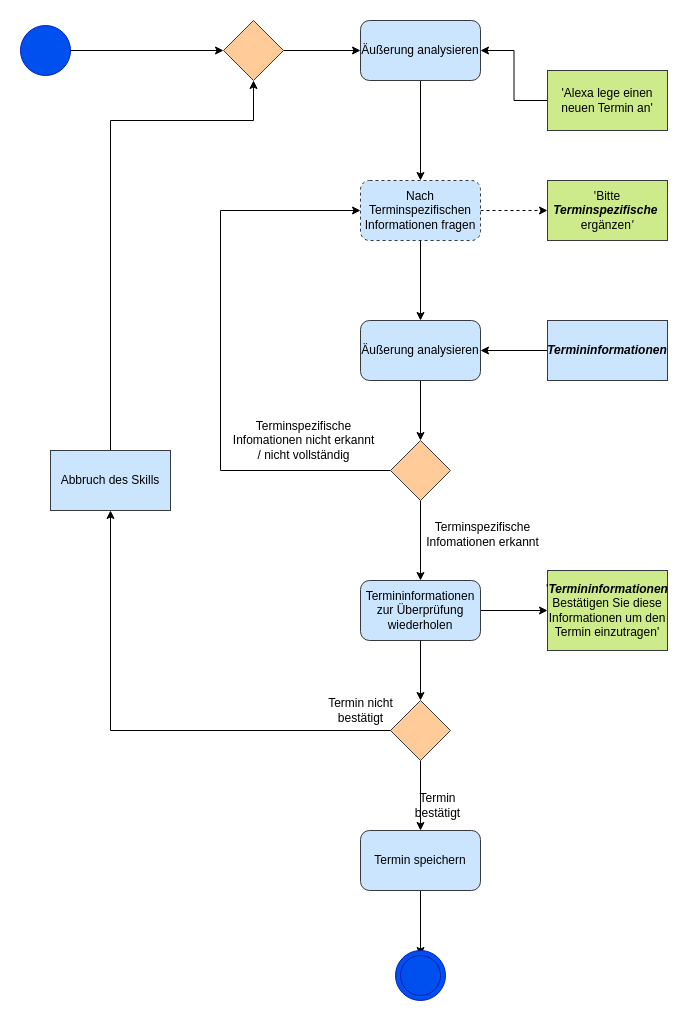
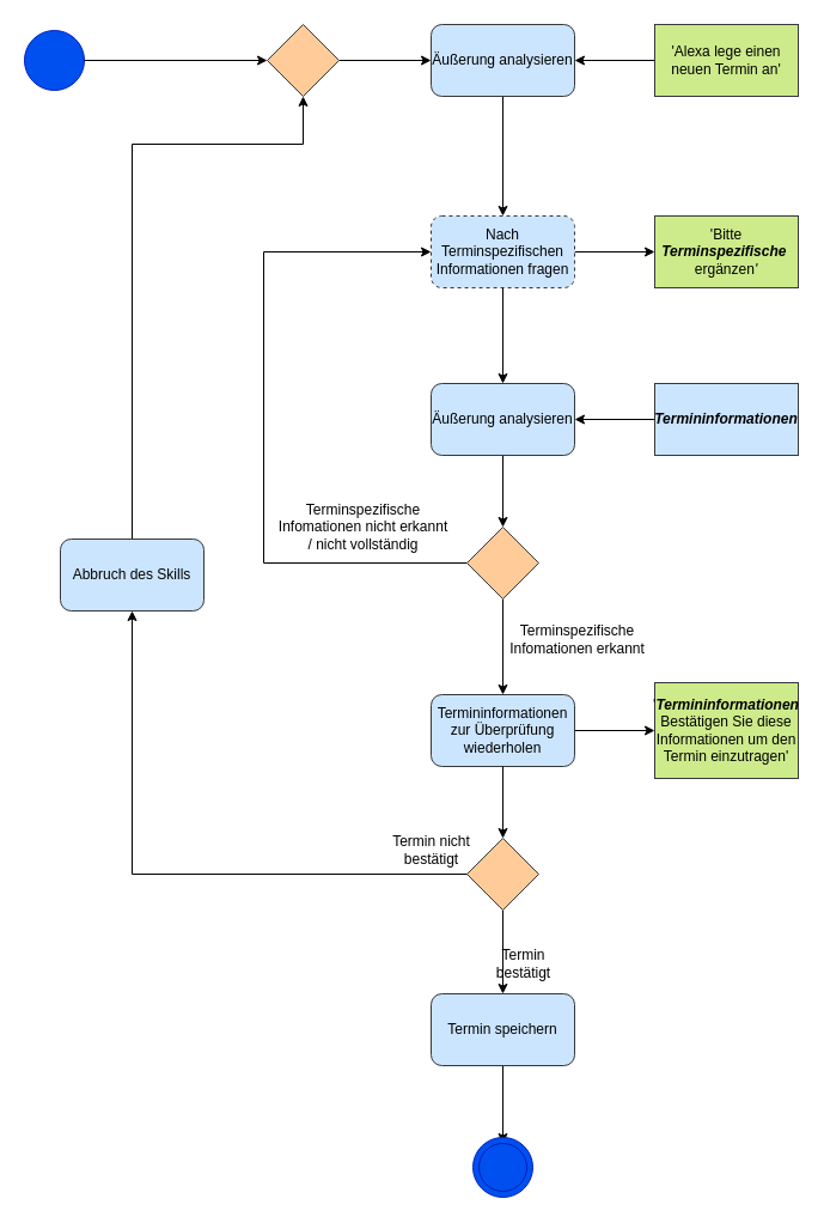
  <mxCell id="0" />
  <mxCell id="1" parent="0" />
  <mxCell id="2" value="" style="ellipse;whiteSpace=wrap;html=1;aspect=fixed;fillColor=#0050ef;strokeColor=#001DBC;fontColor=#ffffff;" parent="1" vertex="1"><mxGeometry x="20" y="25" width="50" height="50" as="geometry" /></mxCell>
  <mxCell id="3" value="" style="edgeStyle=orthogonalEdgeStyle;rounded=0;orthogonalLoop=1;jettySize=auto;html=1;" edge="1" parent="1" source="34" target="5"><mxGeometry relative="1" as="geometry"><mxPoint x="280" y="50" as="sourcePoint" /></mxGeometry></mxCell>
  <mxCell id="4" value="" style="edgeStyle=orthogonalEdgeStyle;rounded=0;orthogonalLoop=1;jettySize=auto;html=1;" edge="1" parent="1" source="5" target="10"><mxGeometry relative="1" as="geometry"><mxPoint x="420" y="140" as="targetPoint" /></mxGeometry></mxCell>
  <mxCell id="5" value="Äußerung analysieren" style="rounded=1;whiteSpace=wrap;html=1;fillColor=#cce5ff;strokeColor=#36393d;" vertex="1" parent="1"><mxGeometry x="360" y="20" width="120" height="60" as="geometry" /></mxCell>
  <mxCell id="6" style="edgeStyle=orthogonalEdgeStyle;rounded=0;orthogonalLoop=1;jettySize=auto;html=1;exitX=0;exitY=0.5;exitDx=0;exitDy=0;entryX=1;entryY=0.5;entryDx=0;entryDy=0;" edge="1" parent="1" source="7" target="5"><mxGeometry relative="1" as="geometry" /></mxCell>
- <mxCell id="7" value="'Alexa lege einen neuen Termin an'" style="rounded=0;whiteSpace=wrap;html=1;fillColor=#cdeb8b;strokeColor=#36393d;" vertex="1" parent="1"><mxGeometry x="547" y="70" width="120" height="60" as="geometry" /></mxCell>
+ <mxCell id="7" value="'Alexa lege einen neuen Termin an'" style="rounded=0;whiteSpace=wrap;html=1;fillColor=#cdeb8b;strokeColor=#36393d;" vertex="1" parent="1"><mxGeometry x="547" y="20" width="120" height="60" as="geometry" /></mxCell>
  <mxCell id="8" value="" style="edgeStyle=orthogonalEdgeStyle;rounded=0;orthogonalLoop=1;jettySize=auto;html=1;" edge="1" parent="1" source="14" target="13"><mxGeometry relative="1" as="geometry" /></mxCell>
- <mxCell id="9" value="" style="edgeStyle=orthogonalEdgeStyle;rounded=0;orthogonalLoop=1;jettySize=auto;html=1;dashed=1;" edge="1" parent="1" source="10" target="25"><mxGeometry relative="1" as="geometry" /></mxCell>
+ <mxCell id="9" value="" style="edgeStyle=orthogonalEdgeStyle;rounded=0;orthogonalLoop=1;jettySize=auto;html=1;" edge="1" parent="1" source="10" target="25"><mxGeometry relative="1" as="geometry" /></mxCell>
  <mxCell id="10" value="Nach Terminspezifischen Informationen fragen" style="rounded=1;whiteSpace=wrap;html=1;fillColor=#cce5ff;strokeColor=#36393d;dashed=1;" vertex="1" parent="1"><mxGeometry x="360" y="180" width="120" height="60" as="geometry" /></mxCell>
  <mxCell id="11" value="" style="edgeStyle=orthogonalEdgeStyle;rounded=0;orthogonalLoop=1;jettySize=auto;html=1;entryX=0;entryY=0.5;entryDx=0;entryDy=0;" edge="1" parent="1" source="13" target="10"><mxGeometry relative="1" as="geometry"><mxPoint x="330" y="210" as="targetPoint" /><Array as="points"><mxPoint x="220" y="470" /><mxPoint x="220" y="210" /></Array></mxGeometry></mxCell>
  <mxCell id="12" value="" style="edgeStyle=orthogonalEdgeStyle;rounded=0;orthogonalLoop=1;jettySize=auto;html=1;" edge="1" parent="1" source="13" target="19"><mxGeometry relative="1" as="geometry" /></mxCell>
  <mxCell id="13" value="" style="rhombus;whiteSpace=wrap;html=1;fillColor=#ffcc99;strokeColor=#36393d;" vertex="1" parent="1"><mxGeometry x="390" y="440" width="60" height="60" as="geometry" /></mxCell>
  <mxCell id="14" value="Äußerung analysieren" style="rounded=1;whiteSpace=wrap;html=1;fillColor=#cce5ff;strokeColor=#36393d;" vertex="1" parent="1"><mxGeometry x="360" y="320" width="120" height="60" as="geometry" /></mxCell>
  <mxCell id="15" value="" style="edgeStyle=orthogonalEdgeStyle;rounded=0;orthogonalLoop=1;jettySize=auto;html=1;" edge="1" parent="1" source="10" target="14"><mxGeometry relative="1" as="geometry"><mxPoint x="420" y="240" as="sourcePoint" /><mxPoint x="420" y="440" as="targetPoint" /></mxGeometry></mxCell>
  <mxCell id="16" value="" style="edgeStyle=orthogonalEdgeStyle;rounded=0;orthogonalLoop=1;jettySize=auto;html=1;" edge="1" parent="1" source="28" target="21"><mxGeometry relative="1" as="geometry" /></mxCell>
  <mxCell id="17" value="&lt;br&gt;" style="text;html=1;align=center;verticalAlign=middle;resizable=0;points=[];;labelBackgroundColor=#ffffff;" vertex="1" connectable="0" parent="16"><mxGeometry x="-0.105" relative="1" as="geometry"><mxPoint as="offset" /></mxGeometry></mxCell>
  <mxCell id="18" value="" style="edgeStyle=orthogonalEdgeStyle;rounded=0;orthogonalLoop=1;jettySize=auto;html=1;" edge="1" parent="1" source="19" target="24"><mxGeometry relative="1" as="geometry" /></mxCell>
  <mxCell id="19" value="Termininformationen zur Überprüfung wiederholen" style="rounded=1;whiteSpace=wrap;html=1;fillColor=#cce5ff;strokeColor=#36393d;" vertex="1" parent="1"><mxGeometry x="360" y="580" width="120" height="60" as="geometry" /></mxCell>
  <mxCell id="20" value="" style="edgeStyle=orthogonalEdgeStyle;rounded=0;orthogonalLoop=1;jettySize=auto;html=1;" edge="1" parent="1" source="21" target="39"><mxGeometry relative="1" as="geometry" /></mxCell>
  <mxCell id="21" value="Termin speichern" style="rounded=1;whiteSpace=wrap;html=1;fillColor=#cce5ff;strokeColor=#36393d;" vertex="1" parent="1"><mxGeometry x="360" y="830" width="120" height="60" as="geometry" /></mxCell>
  <mxCell id="22" value="Terminspezifische &lt;br&gt;Infomationen erkannt" style="text;html=1;align=center;verticalAlign=middle;resizable=0;points=[];;autosize=1;" vertex="1" parent="1"><mxGeometry x="417" y="519" width="130" height="30" as="geometry" /></mxCell>
  <mxCell id="23" value="Terminspezifische &lt;br&gt;Infomationen nicht erkannt &lt;br&gt;/ nicht vollständig" style="text;html=1;align=center;verticalAlign=middle;resizable=0;points=[];;autosize=1;" vertex="1" parent="1"><mxGeometry x="223" y="415" width="160" height="50" as="geometry" /></mxCell>
  <mxCell id="24" value="'&lt;i&gt;&lt;b&gt;Termininformationen&lt;/b&gt;&lt;/i&gt;&lt;br&gt;Bestätigen Sie diese Informationen um den Termin einzutragen'" style="rounded=0;whiteSpace=wrap;html=1;fillColor=#cdeb8b;strokeColor=#36393d;" vertex="1" parent="1"><mxGeometry x="547" y="570" width="120" height="80" as="geometry" /></mxCell>
  <mxCell id="25" value="'Bitte &lt;i&gt;&lt;b&gt;Terminspezifische&amp;nbsp;&lt;br&gt;&lt;/b&gt;&lt;/i&gt;ergänzen&lt;i&gt;'&lt;/i&gt;" style="rounded=0;whiteSpace=wrap;html=1;fillColor=#cdeb8b;strokeColor=#36393d;" vertex="1" parent="1"><mxGeometry x="547" y="180" width="120" height="60" as="geometry" /></mxCell>
  <mxCell id="26" value="" style="edgeStyle=orthogonalEdgeStyle;rounded=0;orthogonalLoop=1;jettySize=auto;html=1;" edge="1" parent="1" source="27" target="14"><mxGeometry relative="1" as="geometry" /></mxCell>
  <mxCell id="27" value="&amp;nbsp;&lt;i&gt;&lt;b&gt;Termininformationen&amp;nbsp;&lt;/b&gt;&lt;/i&gt;" style="rounded=0;whiteSpace=wrap;html=1;fillColor=#cce5ff;strokeColor=#36393d;" vertex="1" parent="1"><mxGeometry x="547" y="320" width="120" height="60" as="geometry" /></mxCell>
  <mxCell id="28" value="" style="rhombus;whiteSpace=wrap;html=1;fillColor=#ffcc99;strokeColor=#36393d;" vertex="1" parent="1"><mxGeometry x="390" y="700" width="60" height="60" as="geometry" /></mxCell>
  <mxCell id="29" value="" style="edgeStyle=orthogonalEdgeStyle;rounded=0;orthogonalLoop=1;jettySize=auto;html=1;" edge="1" parent="1" source="19" target="28"><mxGeometry relative="1" as="geometry"><mxPoint x="420" y="640" as="sourcePoint" /><mxPoint x="420" y="830" as="targetPoint" /></mxGeometry></mxCell>
  <mxCell id="30" value="&lt;br&gt;" style="text;html=1;align=center;verticalAlign=middle;resizable=0;points=[];;labelBackgroundColor=#ffffff;" vertex="1" connectable="0" parent="29"><mxGeometry x="-0.105" relative="1" as="geometry"><mxPoint as="offset" /></mxGeometry></mxCell>
  <mxCell id="31" value="Termin &lt;br&gt;bestätigt" style="text;html=1;align=center;verticalAlign=middle;resizable=0;points=[];;autosize=1;" vertex="1" parent="1"><mxGeometry x="407" y="790" width="60" height="30" as="geometry" /></mxCell>
  <mxCell id="32" value="Termin nicht &lt;br&gt;bestätigt" style="text;html=1;align=center;verticalAlign=middle;resizable=0;points=[];;autosize=1;" vertex="1" parent="1"><mxGeometry x="320" y="695" width="80" height="30" as="geometry" /></mxCell>
  <mxCell id="33" value="" style="edgeStyle=orthogonalEdgeStyle;rounded=0;orthogonalLoop=1;jettySize=auto;html=1;exitX=1;exitY=0.5;exitDx=0;exitDy=0;" edge="1" parent="1" source="2" target="34"><mxGeometry relative="1" as="geometry"><mxPoint x="70" y="50" as="sourcePoint" /><mxPoint x="220" y="50" as="targetPoint" /></mxGeometry></mxCell>
  <mxCell id="34" value="" style="rhombus;whiteSpace=wrap;html=1;fillColor=#ffcc99;strokeColor=#36393d;" vertex="1" parent="1"><mxGeometry x="223" y="20" width="60" height="60" as="geometry" /></mxCell>
  <mxCell id="35" style="edgeStyle=orthogonalEdgeStyle;rounded=0;orthogonalLoop=1;jettySize=auto;html=1;exitX=0.5;exitY=0;exitDx=0;exitDy=0;entryX=0.5;entryY=1;entryDx=0;entryDy=0;" edge="1" parent="1" source="36" target="34"><mxGeometry relative="1" as="geometry"><Array as="points"><mxPoint x="110" y="120" /><mxPoint x="253" y="120" /></Array></mxGeometry></mxCell>
- <mxCell id="36" value="Abbruch des Skills" style="whiteSpace=wrap;html=1;fillColor=#cce5ff;strokeColor=#36393d;rounded=0;" vertex="1" parent="1"><mxGeometry x="50" y="450" width="120" height="60" as="geometry" /></mxCell>
+ <mxCell id="36" value="Abbruch des Skills" style="rounded=1;whiteSpace=wrap;html=1;fillColor=#cce5ff;strokeColor=#36393d;" vertex="1" parent="1"><mxGeometry x="50" y="450" width="120" height="60" as="geometry" /></mxCell>
  <mxCell id="37" value="" style="edgeStyle=orthogonalEdgeStyle;rounded=0;orthogonalLoop=1;jettySize=auto;html=1;entryX=0.5;entryY=1;entryDx=0;entryDy=0;" edge="1" parent="1" target="36"><mxGeometry relative="1" as="geometry"><mxPoint x="390" y="730" as="sourcePoint" /><mxPoint x="263" y="80" as="targetPoint" /><Array as="points"><mxPoint x="110" y="730" /></Array></mxGeometry></mxCell>
  <mxCell id="38" value="" style="ellipse;whiteSpace=wrap;html=1;aspect=fixed;fillColor=#0050ef;strokeColor=#001DBC;fontColor=#ffffff;" vertex="1" parent="1"><mxGeometry x="395" y="950" width="50" height="50" as="geometry" /></mxCell>
  <mxCell id="39" value="" style="ellipse;whiteSpace=wrap;html=1;aspect=fixed;fillColor=#0050ef;strokeColor=#001DBC;fontColor=#ffffff;" vertex="1" parent="1"><mxGeometry x="400" y="955" width="40" height="40" as="geometry" /></mxCell>
